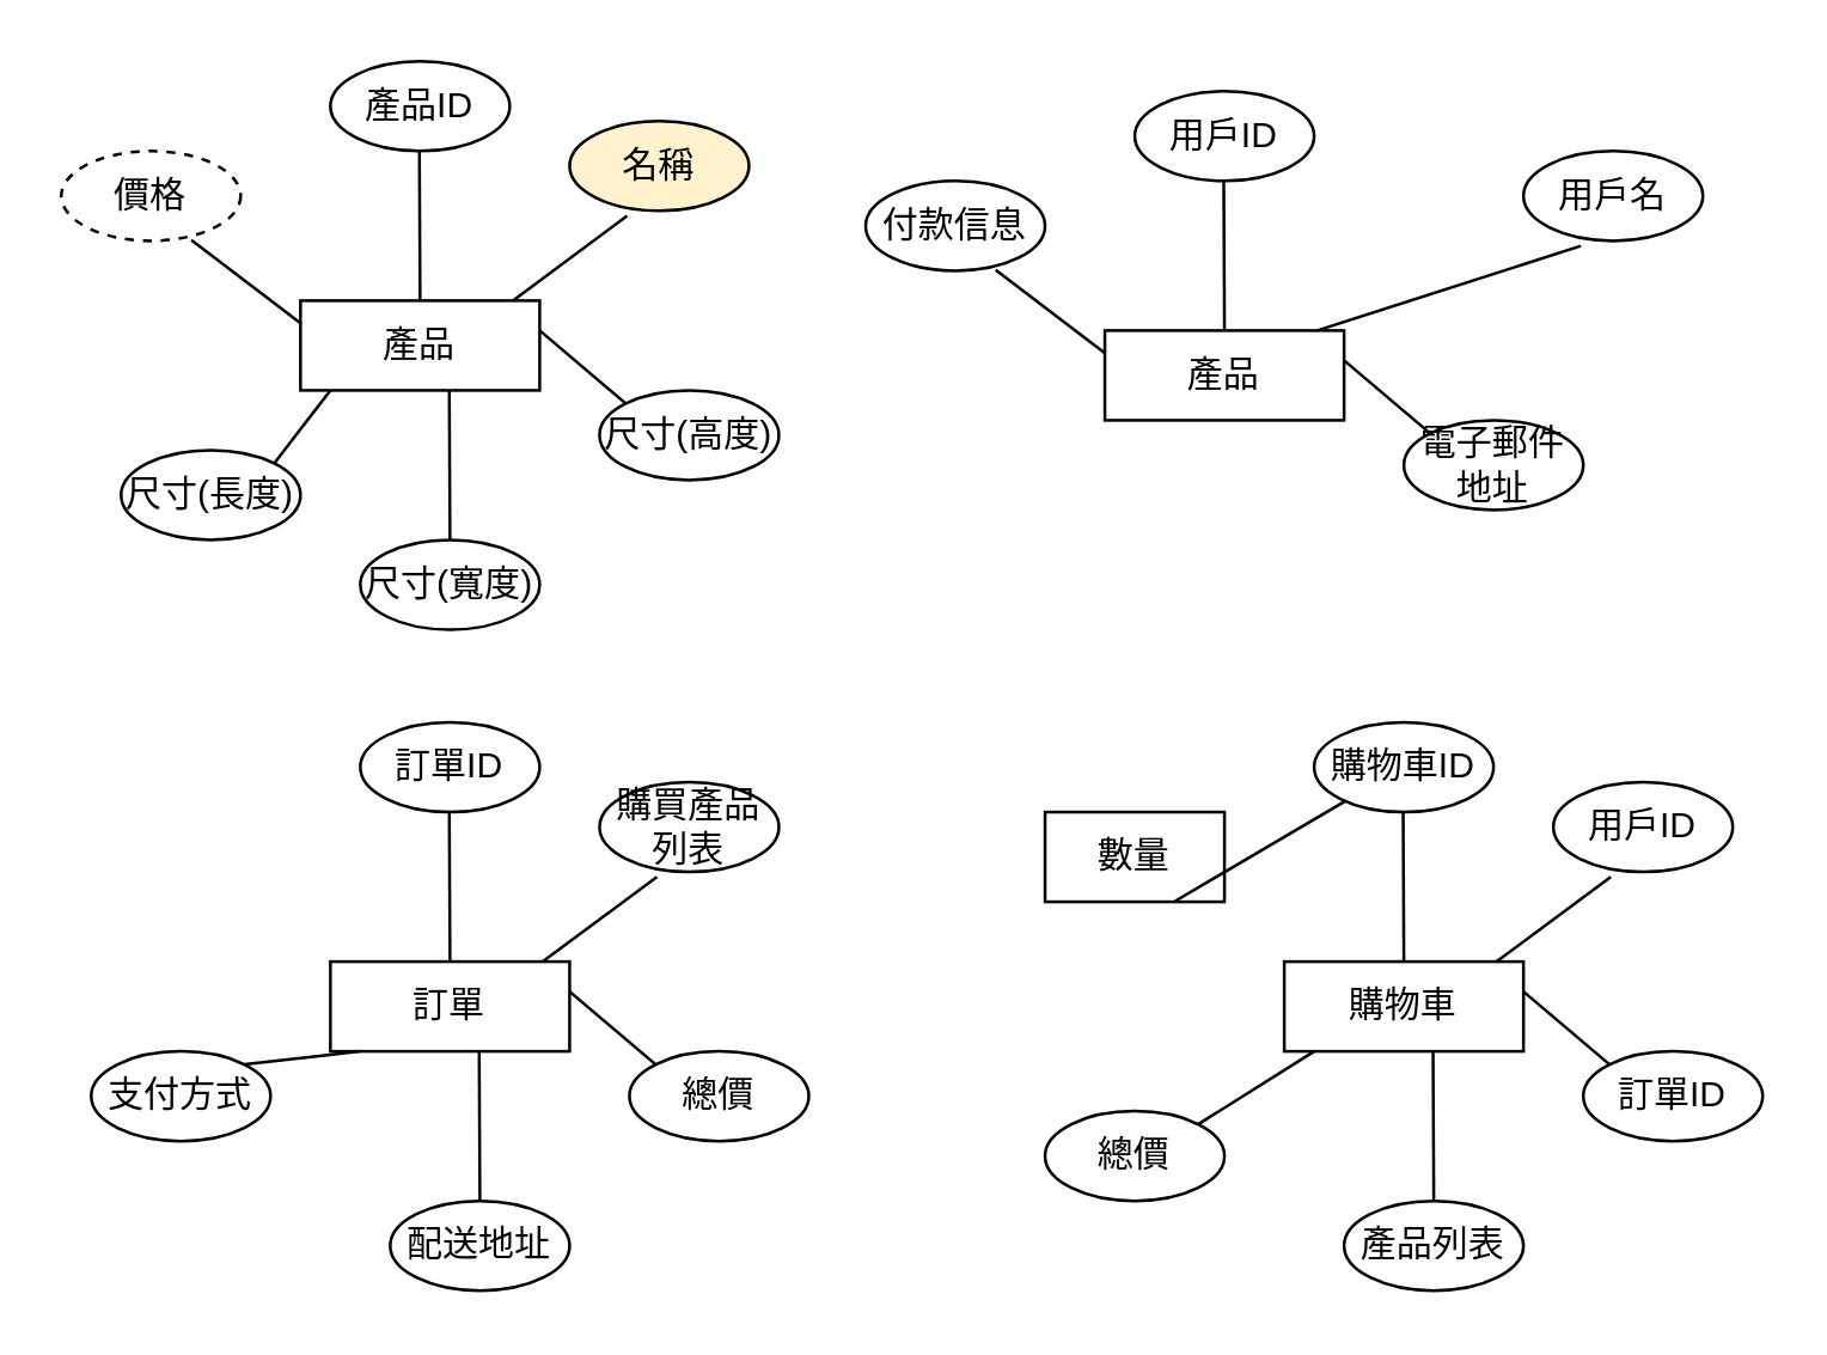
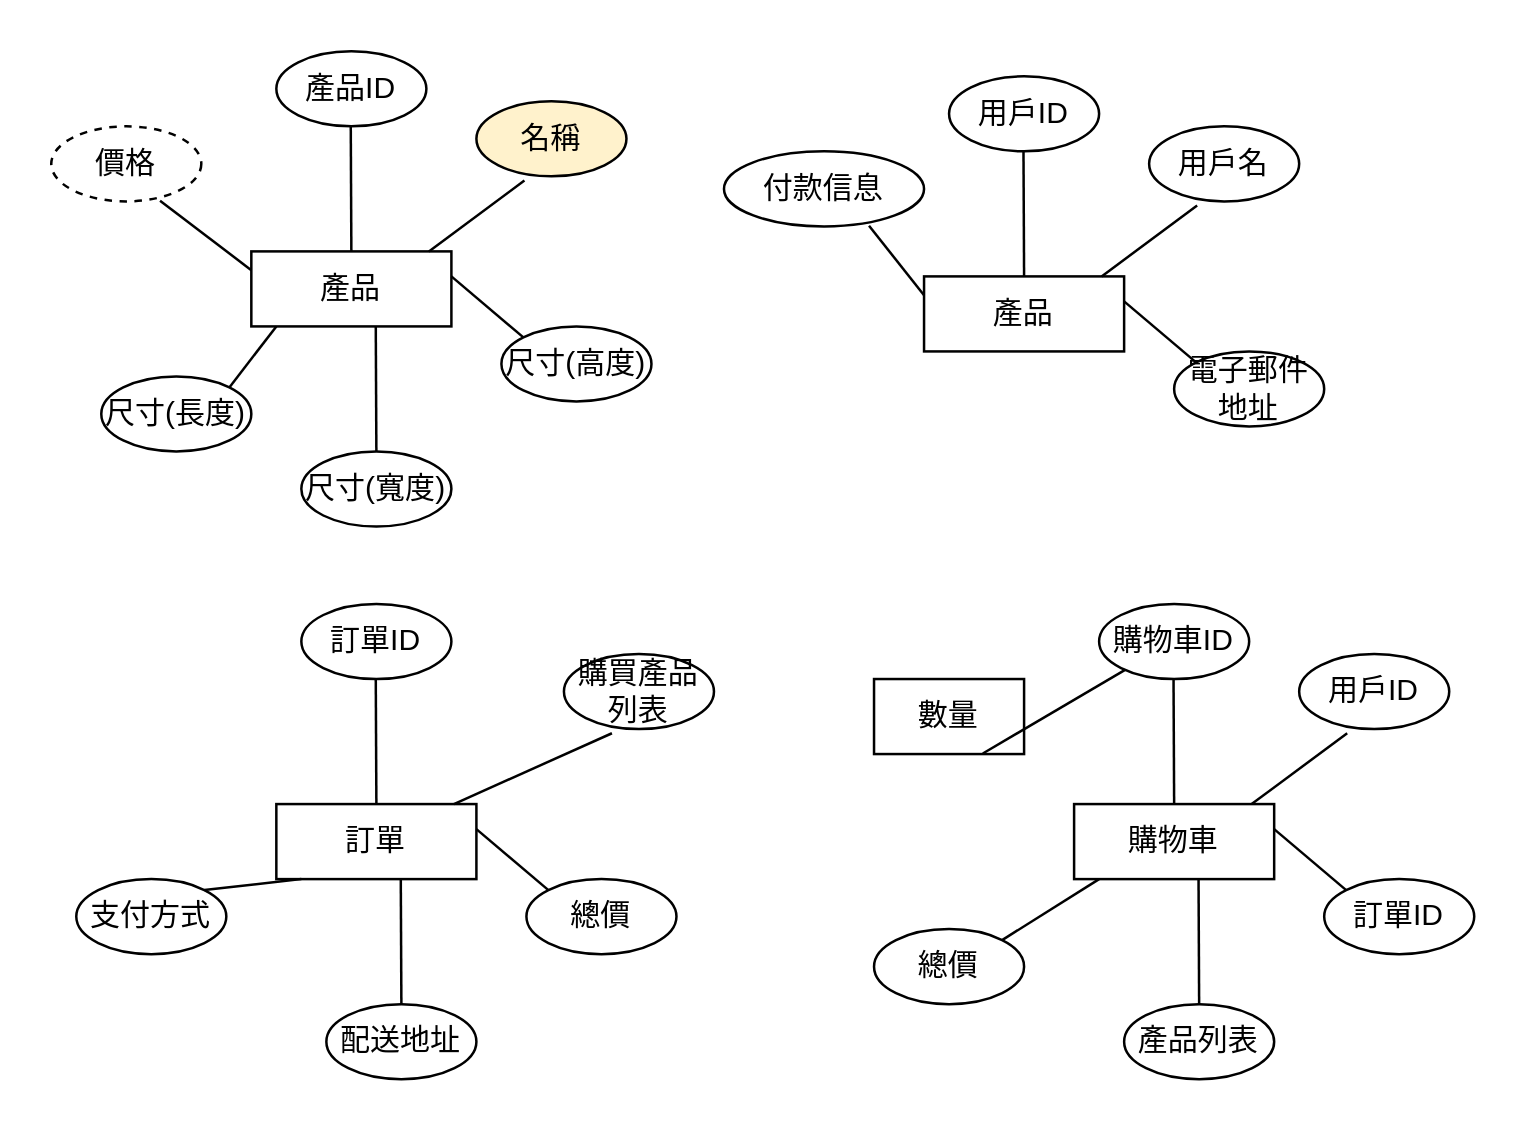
  <mxCell id="0" />
  <mxCell id="1" parent="0" />
  <mxCell id="2" value="產品" style="whiteSpace=wrap;html=1;align=center;" vertex="1" parent="1"><mxGeometry x="100" y="100" width="80" height="30" as="geometry" /></mxCell>
  <mxCell id="3" value="產品ID" style="ellipse;whiteSpace=wrap;html=1;align=center;" vertex="1" parent="1"><mxGeometry x="110" y="20" width="60" height="30" as="geometry" /></mxCell>
  <mxCell id="4" value="" style="endArrow=none;html=1;rounded=0;entryX=0.5;entryY=0;entryDx=0;entryDy=0;" edge="1" parent="1" target="2"><mxGeometry relative="1" as="geometry"><mxPoint x="139.76" y="50" as="sourcePoint" /><mxPoint x="140" y="100" as="targetPoint" /></mxGeometry></mxCell>
  <mxCell id="5" value="名稱" style="ellipse;whiteSpace=wrap;html=1;align=center;fillColor=#fff2cc;" vertex="1" parent="1"><mxGeometry x="190" y="40" width="60" height="30" as="geometry" /></mxCell>
  <mxCell id="6" value="價格" style="ellipse;whiteSpace=wrap;html=1;align=center;dashed=1;" vertex="1" parent="1"><mxGeometry x="20" y="50" width="60" height="30" as="geometry" /></mxCell>
  <mxCell id="7" value="尺寸(長度)" style="ellipse;whiteSpace=wrap;html=1;align=center;" vertex="1" parent="1"><mxGeometry x="40" y="150" width="60" height="30" as="geometry" /></mxCell>
  <mxCell id="8" value="尺寸(寬度)" style="ellipse;whiteSpace=wrap;html=1;align=center;" vertex="1" parent="1"><mxGeometry x="120" y="180" width="60" height="30" as="geometry" /></mxCell>
  <mxCell id="9" value="尺寸(高度)" style="ellipse;whiteSpace=wrap;html=1;align=center;" vertex="1" parent="1"><mxGeometry x="200" y="130" width="60" height="30" as="geometry" /></mxCell>
  <mxCell id="10" value="" style="endArrow=none;html=1;rounded=0;entryX=0;entryY=0.25;entryDx=0;entryDy=0;exitX=0.725;exitY=0.992;exitDx=0;exitDy=0;exitPerimeter=0;" edge="1" parent="1" source="6" target="2"><mxGeometry relative="1" as="geometry"><mxPoint x="80" y="70" as="sourcePoint" /><mxPoint x="80.24" y="120" as="targetPoint" /></mxGeometry></mxCell>
  <mxCell id="11" value="" style="endArrow=none;html=1;rounded=0;entryX=0;entryY=0.25;entryDx=0;entryDy=0;exitX=1;exitY=0;exitDx=0;exitDy=0;" edge="1" parent="1" source="7"><mxGeometry relative="1" as="geometry"><mxPoint x="80" y="152" as="sourcePoint" /><mxPoint x="110" y="130" as="targetPoint" /></mxGeometry></mxCell>
  <mxCell id="12" value="" style="endArrow=none;html=1;rounded=0;entryX=0.5;entryY=0;entryDx=0;entryDy=0;" edge="1" parent="1"><mxGeometry relative="1" as="geometry"><mxPoint x="149.76" y="130" as="sourcePoint" /><mxPoint x="150" y="180" as="targetPoint" /></mxGeometry></mxCell>
  <mxCell id="13" value="" style="endArrow=none;html=1;rounded=0;entryX=0;entryY=0;entryDx=0;entryDy=0;" edge="1" parent="1" target="9"><mxGeometry relative="1" as="geometry"><mxPoint x="180" y="110" as="sourcePoint" /><mxPoint x="180.24" y="160" as="targetPoint" /></mxGeometry></mxCell>
  <mxCell id="14" value="" style="endArrow=none;html=1;rounded=0;entryX=0.32;entryY=1.056;entryDx=0;entryDy=0;entryPerimeter=0;" edge="1" parent="1" target="5"><mxGeometry relative="1" as="geometry"><mxPoint x="171" y="100" as="sourcePoint" /><mxPoint x="200" y="124" as="targetPoint" /></mxGeometry></mxCell>
  <mxCell id="15" value="產品" style="whiteSpace=wrap;html=1;align=center;" vertex="1" parent="1"><mxGeometry x="369" y="110" width="80" height="30" as="geometry" /></mxCell>
  <mxCell id="16" value="用戶ID" style="ellipse;whiteSpace=wrap;html=1;align=center;" vertex="1" parent="1"><mxGeometry x="379" y="30" width="60" height="30" as="geometry" /></mxCell>
  <mxCell id="17" value="" style="endArrow=none;html=1;rounded=0;entryX=0.5;entryY=0;entryDx=0;entryDy=0;" edge="1" parent="1" target="15"><mxGeometry relative="1" as="geometry"><mxPoint x="408.76" y="60" as="sourcePoint" /><mxPoint x="409" y="110" as="targetPoint" /></mxGeometry></mxCell>
- <mxCell id="18" value="用戶名" style="ellipse;whiteSpace=wrap;html=1;align=center;" vertex="1" parent="1"><mxGeometry x="509" y="50" width="60" height="30" as="geometry" /></mxCell>
- <mxCell id="19" value="付款信息" style="ellipse;whiteSpace=wrap;html=1;align=center;" vertex="1" parent="1"><mxGeometry x="289" y="60" width="60" height="30" as="geometry" /></mxCell>
+ <mxCell id="18" value="用戶名" style="ellipse;whiteSpace=wrap;html=1;align=center;" vertex="1" parent="1"><mxGeometry x="459" y="50" width="60" height="30" as="geometry" /></mxCell>
+ <mxCell id="19" value="付款信息" style="ellipse;whiteSpace=wrap;html=1;align=center;" vertex="1" parent="1"><mxGeometry x="289" y="60" width="80" height="30" as="geometry" /></mxCell>
  <mxCell id="20" value="電子郵件地址" style="ellipse;whiteSpace=wrap;html=1;align=center;" vertex="1" parent="1"><mxGeometry x="469" y="140" width="60" height="30" as="geometry" /></mxCell>
  <mxCell id="21" value="" style="endArrow=none;html=1;rounded=0;entryX=0;entryY=0.25;entryDx=0;entryDy=0;exitX=0.725;exitY=0.992;exitDx=0;exitDy=0;exitPerimeter=0;" edge="1" parent="1" source="19" target="15"><mxGeometry relative="1" as="geometry"><mxPoint x="349" y="80" as="sourcePoint" /><mxPoint x="349.24" y="130" as="targetPoint" /></mxGeometry></mxCell>
  <mxCell id="22" value="" style="endArrow=none;html=1;rounded=0;entryX=0;entryY=0;entryDx=0;entryDy=0;" edge="1" parent="1" target="20"><mxGeometry relative="1" as="geometry"><mxPoint x="449" y="120" as="sourcePoint" /><mxPoint x="449.24" y="170" as="targetPoint" /></mxGeometry></mxCell>
  <mxCell id="23" value="" style="endArrow=none;html=1;rounded=0;entryX=0.32;entryY=1.056;entryDx=0;entryDy=0;entryPerimeter=0;" edge="1" parent="1" target="18"><mxGeometry relative="1" as="geometry"><mxPoint x="440" y="110" as="sourcePoint" /><mxPoint x="469" y="134" as="targetPoint" /></mxGeometry></mxCell>
  <mxCell id="24" value="訂單" style="whiteSpace=wrap;html=1;align=center;" vertex="1" parent="1"><mxGeometry x="110" y="321" width="80" height="30" as="geometry" /></mxCell>
  <mxCell id="25" value="訂單ID" style="ellipse;whiteSpace=wrap;html=1;align=center;" vertex="1" parent="1"><mxGeometry x="120" y="241" width="60" height="30" as="geometry" /></mxCell>
  <mxCell id="26" value="" style="endArrow=none;html=1;rounded=0;entryX=0.5;entryY=0;entryDx=0;entryDy=0;" edge="1" parent="1" target="24"><mxGeometry relative="1" as="geometry"><mxPoint x="149.76" y="271" as="sourcePoint" /><mxPoint x="150" y="321" as="targetPoint" /></mxGeometry></mxCell>
- <mxCell id="27" value="購買產品列表" style="ellipse;whiteSpace=wrap;html=1;align=center;" vertex="1" parent="1"><mxGeometry x="200" y="261" width="60" height="30" as="geometry" /></mxCell>
+ <mxCell id="27" value="購買產品列表" style="ellipse;whiteSpace=wrap;html=1;align=center;" vertex="1" parent="1"><mxGeometry x="225" y="261" width="60" height="30" as="geometry" /></mxCell>
  <mxCell id="28" value="支付方式" style="ellipse;whiteSpace=wrap;html=1;align=center;" vertex="1" parent="1"><mxGeometry x="30" y="351" width="60" height="30" as="geometry" /></mxCell>
  <mxCell id="29" value="配送地址" style="ellipse;whiteSpace=wrap;html=1;align=center;" vertex="1" parent="1"><mxGeometry x="130" y="401" width="60" height="30" as="geometry" /></mxCell>
  <mxCell id="30" value="總價" style="ellipse;whiteSpace=wrap;html=1;align=center;" vertex="1" parent="1"><mxGeometry x="210" y="351" width="60" height="30" as="geometry" /></mxCell>
  <mxCell id="31" value="" style="endArrow=none;html=1;rounded=0;entryX=0;entryY=0.25;entryDx=0;entryDy=0;exitX=1;exitY=0;exitDx=0;exitDy=0;" edge="1" parent="1" source="28"><mxGeometry relative="1" as="geometry"><mxPoint x="90" y="373" as="sourcePoint" /><mxPoint x="120" y="351" as="targetPoint" /></mxGeometry></mxCell>
  <mxCell id="32" value="" style="endArrow=none;html=1;rounded=0;entryX=0.5;entryY=0;entryDx=0;entryDy=0;" edge="1" parent="1"><mxGeometry relative="1" as="geometry"><mxPoint x="159.76" y="351" as="sourcePoint" /><mxPoint x="160" y="401" as="targetPoint" /></mxGeometry></mxCell>
  <mxCell id="33" value="" style="endArrow=none;html=1;rounded=0;entryX=0;entryY=0;entryDx=0;entryDy=0;" edge="1" parent="1" target="30"><mxGeometry relative="1" as="geometry"><mxPoint x="190" y="331" as="sourcePoint" /><mxPoint x="190.24" y="381" as="targetPoint" /></mxGeometry></mxCell>
  <mxCell id="34" value="" style="endArrow=none;html=1;rounded=0;entryX=0.32;entryY=1.056;entryDx=0;entryDy=0;entryPerimeter=0;" edge="1" parent="1" target="27"><mxGeometry relative="1" as="geometry"><mxPoint x="181" y="321" as="sourcePoint" /><mxPoint x="210" y="345" as="targetPoint" /></mxGeometry></mxCell>
  <mxCell id="35" value="購物車" style="whiteSpace=wrap;html=1;align=center;" vertex="1" parent="1"><mxGeometry x="429" y="321" width="80" height="30" as="geometry" /></mxCell>
  <mxCell id="36" value="購物車ID" style="ellipse;whiteSpace=wrap;html=1;align=center;" vertex="1" parent="1"><mxGeometry x="439" y="241" width="60" height="30" as="geometry" /></mxCell>
  <mxCell id="37" value="" style="endArrow=none;html=1;rounded=0;entryX=0.5;entryY=0;entryDx=0;entryDy=0;" edge="1" parent="1" target="35"><mxGeometry relative="1" as="geometry"><mxPoint x="468.76" y="271" as="sourcePoint" /><mxPoint x="469" y="321" as="targetPoint" /></mxGeometry></mxCell>
  <mxCell id="38" value="用戶ID" style="ellipse;whiteSpace=wrap;html=1;align=center;" vertex="1" parent="1"><mxGeometry x="519" y="261" width="60" height="30" as="geometry" /></mxCell>
  <mxCell id="39" value="數量" style="whiteSpace=wrap;html=1;align=center;rounded=0;" vertex="1" parent="1"><mxGeometry x="349" y="271" width="60" height="30" as="geometry" /></mxCell>
  <mxCell id="40" value="總價" style="ellipse;whiteSpace=wrap;html=1;align=center;" vertex="1" parent="1"><mxGeometry x="349" y="371" width="60" height="30" as="geometry" /></mxCell>
  <mxCell id="41" value="產品列表" style="ellipse;whiteSpace=wrap;html=1;align=center;" vertex="1" parent="1"><mxGeometry x="449" y="401" width="60" height="30" as="geometry" /></mxCell>
  <mxCell id="42" value="訂單ID" style="ellipse;whiteSpace=wrap;html=1;align=center;" vertex="1" parent="1"><mxGeometry x="529" y="351" width="60" height="30" as="geometry" /></mxCell>
  <mxCell id="43" value="" style="endArrow=none;html=1;rounded=0;exitX=0.725;exitY=0.992;exitDx=0;exitDy=0;exitPerimeter=0;" edge="1" parent="1" source="39" target="36"><mxGeometry relative="1" as="geometry"><mxPoint x="409" y="291" as="sourcePoint" /><mxPoint x="409.24" y="341" as="targetPoint" /></mxGeometry></mxCell>
  <mxCell id="44" value="" style="endArrow=none;html=1;rounded=0;entryX=0;entryY=0.25;entryDx=0;entryDy=0;exitX=1;exitY=0;exitDx=0;exitDy=0;" edge="1" parent="1" source="40"><mxGeometry relative="1" as="geometry"><mxPoint x="409" y="373" as="sourcePoint" /><mxPoint x="439" y="351" as="targetPoint" /></mxGeometry></mxCell>
  <mxCell id="45" value="" style="endArrow=none;html=1;rounded=0;entryX=0.5;entryY=0;entryDx=0;entryDy=0;" edge="1" parent="1"><mxGeometry relative="1" as="geometry"><mxPoint x="478.76" y="351" as="sourcePoint" /><mxPoint x="479" y="401" as="targetPoint" /></mxGeometry></mxCell>
  <mxCell id="46" value="" style="endArrow=none;html=1;rounded=0;entryX=0;entryY=0;entryDx=0;entryDy=0;" edge="1" parent="1" target="42"><mxGeometry relative="1" as="geometry"><mxPoint x="509" y="331" as="sourcePoint" /><mxPoint x="509.24" y="381" as="targetPoint" /></mxGeometry></mxCell>
  <mxCell id="47" value="" style="endArrow=none;html=1;rounded=0;entryX=0.32;entryY=1.056;entryDx=0;entryDy=0;entryPerimeter=0;" edge="1" parent="1" target="38"><mxGeometry relative="1" as="geometry"><mxPoint x="500" y="321" as="sourcePoint" /><mxPoint x="529" y="345" as="targetPoint" /></mxGeometry></mxCell>
